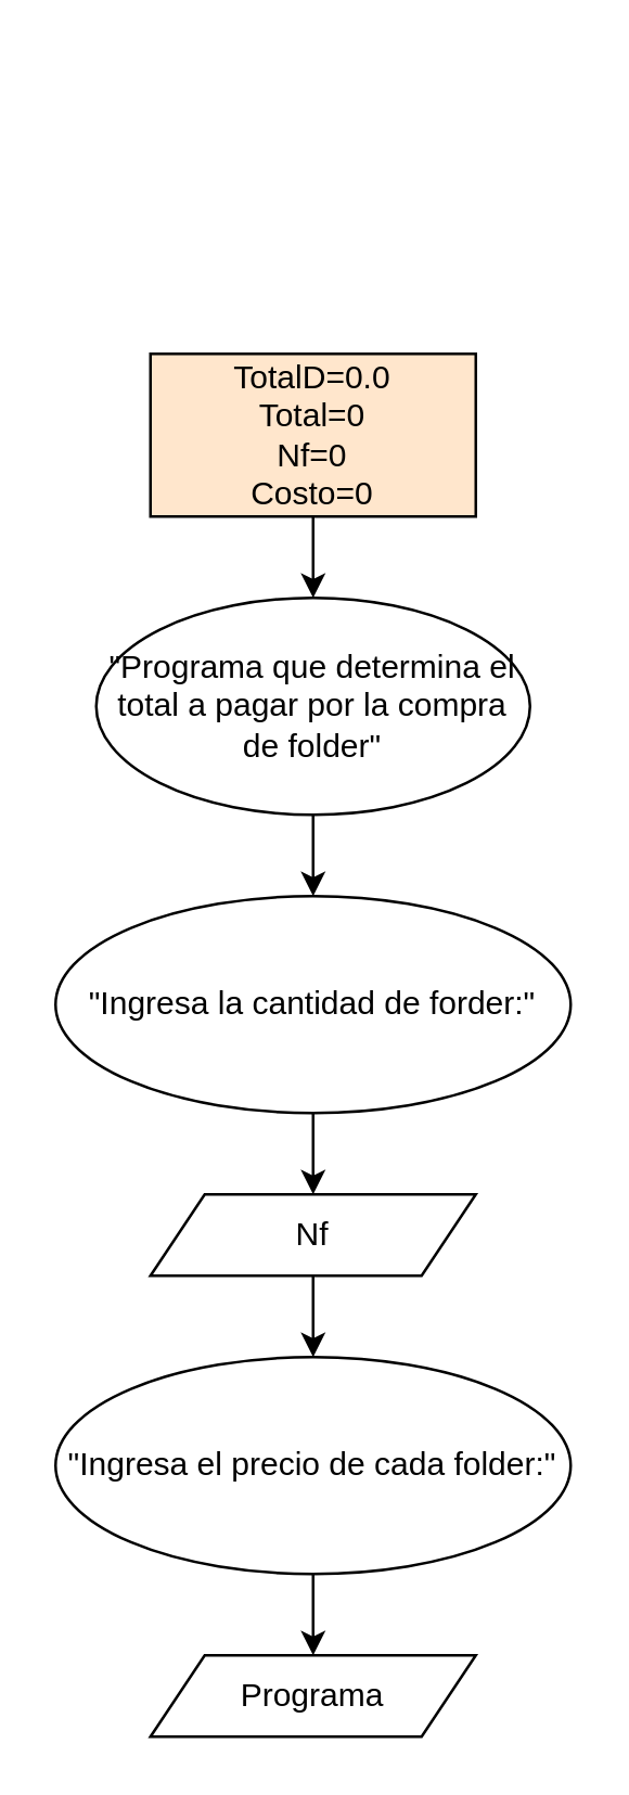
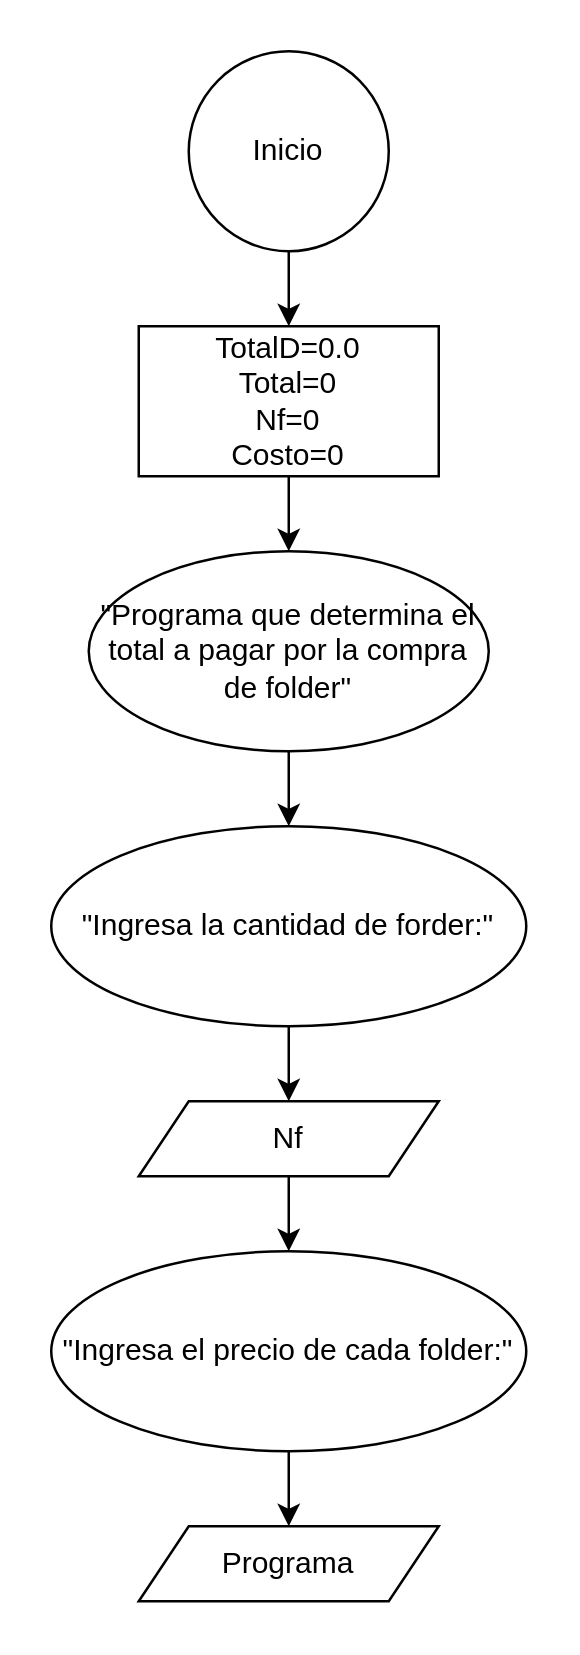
  <mxCell id="0" />
  <mxCell id="1" parent="0" />
- <mxCell id="4" value="TotalD=0.0&lt;br&gt;Total=0&lt;br&gt;Nf=0&lt;br&gt;Costo=0" style="rounded=0;whiteSpace=wrap;html=1;fillColor=#ffe6cc;" vertex="1" parent="1"><mxGeometry x="55" y="130" width="120" height="60" as="geometry" /></mxCell>
+ <mxCell id="2" value="Inicio" style="ellipse;whiteSpace=wrap;html=1;aspect=fixed;" vertex="1" parent="1"><mxGeometry x="75" width="80" height="80" as="geometry" y="20" /></mxCell>
+ <mxCell id="3" value="" style="endArrow=classic;html=1;exitX=0.5;exitY=1;exitDx=0;exitDy=0;entryX=0.5;entryY=0;entryDx=0;entryDy=0;" edge="1" parent="1" source="2" target="4"><mxGeometry width="50" height="50" relative="1" as="geometry"><mxPoint x="295" y="250" as="sourcePoint" /><mxPoint x="115" y="130" as="targetPoint" /></mxGeometry></mxCell>
+ <mxCell id="4" value="TotalD=0.0&lt;br&gt;Total=0&lt;br&gt;Nf=0&lt;br&gt;Costo=0" style="rounded=0;whiteSpace=wrap;html=1;" vertex="1" parent="1"><mxGeometry x="55" y="130" width="120" height="60" as="geometry" /></mxCell>
  <mxCell id="5" value="" style="endArrow=classic;html=1;exitX=0.5;exitY=1;exitDx=0;exitDy=0;" edge="1" parent="1" source="4" target="7"><mxGeometry width="50" height="50" relative="1" as="geometry"><mxPoint x="295" y="230" as="sourcePoint" /><mxPoint x="345" y="180" as="targetPoint" /></mxGeometry></mxCell>
  <mxCell id="6" style="edgeStyle=orthogonalEdgeStyle;rounded=0;orthogonalLoop=1;jettySize=auto;html=1;entryX=0.5;entryY=0;entryDx=0;entryDy=0;" edge="1" parent="1" source="7" target="9"><mxGeometry relative="1" as="geometry"><mxPoint x="115" y="330" as="targetPoint" /></mxGeometry></mxCell>
  <mxCell id="7" value="&quot;Programa que determina el total a pagar por la compra de folder&quot;" style="ellipse;whiteSpace=wrap;html=1;" vertex="1" parent="1"><mxGeometry x="35" y="220" width="160" height="80" as="geometry" /></mxCell>
  <mxCell id="8" style="edgeStyle=orthogonalEdgeStyle;rounded=0;orthogonalLoop=1;jettySize=auto;html=1;" edge="1" parent="1" source="9" target="11"><mxGeometry relative="1" as="geometry" /></mxCell>
  <mxCell id="9" value="&quot;Ingresa la cantidad de forder:&quot;" style="ellipse;whiteSpace=wrap;html=1;" vertex="1" parent="1"><mxGeometry x="20" y="330" width="190" height="80" as="geometry" /></mxCell>
  <mxCell id="10" style="edgeStyle=orthogonalEdgeStyle;rounded=0;orthogonalLoop=1;jettySize=auto;html=1;entryX=0.5;entryY=0;entryDx=0;entryDy=0;" edge="1" parent="1" source="11" target="13"><mxGeometry relative="1" as="geometry" /></mxCell>
  <mxCell id="11" value="Nf" style="shape=parallelogram;perimeter=parallelogramPerimeter;whiteSpace=wrap;html=1;fixedSize=1;" vertex="1" parent="1"><mxGeometry x="55" y="440" width="120" height="30" as="geometry" /></mxCell>
  <mxCell id="12" style="edgeStyle=orthogonalEdgeStyle;rounded=0;orthogonalLoop=1;jettySize=auto;html=1;" edge="1" parent="1" source="13" target="14"><mxGeometry relative="1" as="geometry" /></mxCell>
  <mxCell id="13" value="&quot;Ingresa el precio de cada folder:&quot;" style="ellipse;whiteSpace=wrap;html=1;" vertex="1" parent="1"><mxGeometry x="20" y="500" width="190" height="80" as="geometry" /></mxCell>
  <mxCell id="14" value="Programa" style="shape=parallelogram;perimeter=parallelogramPerimeter;whiteSpace=wrap;html=1;fixedSize=1;" vertex="1" parent="1"><mxGeometry x="55" y="610" width="120" height="30" as="geometry" /></mxCell>
